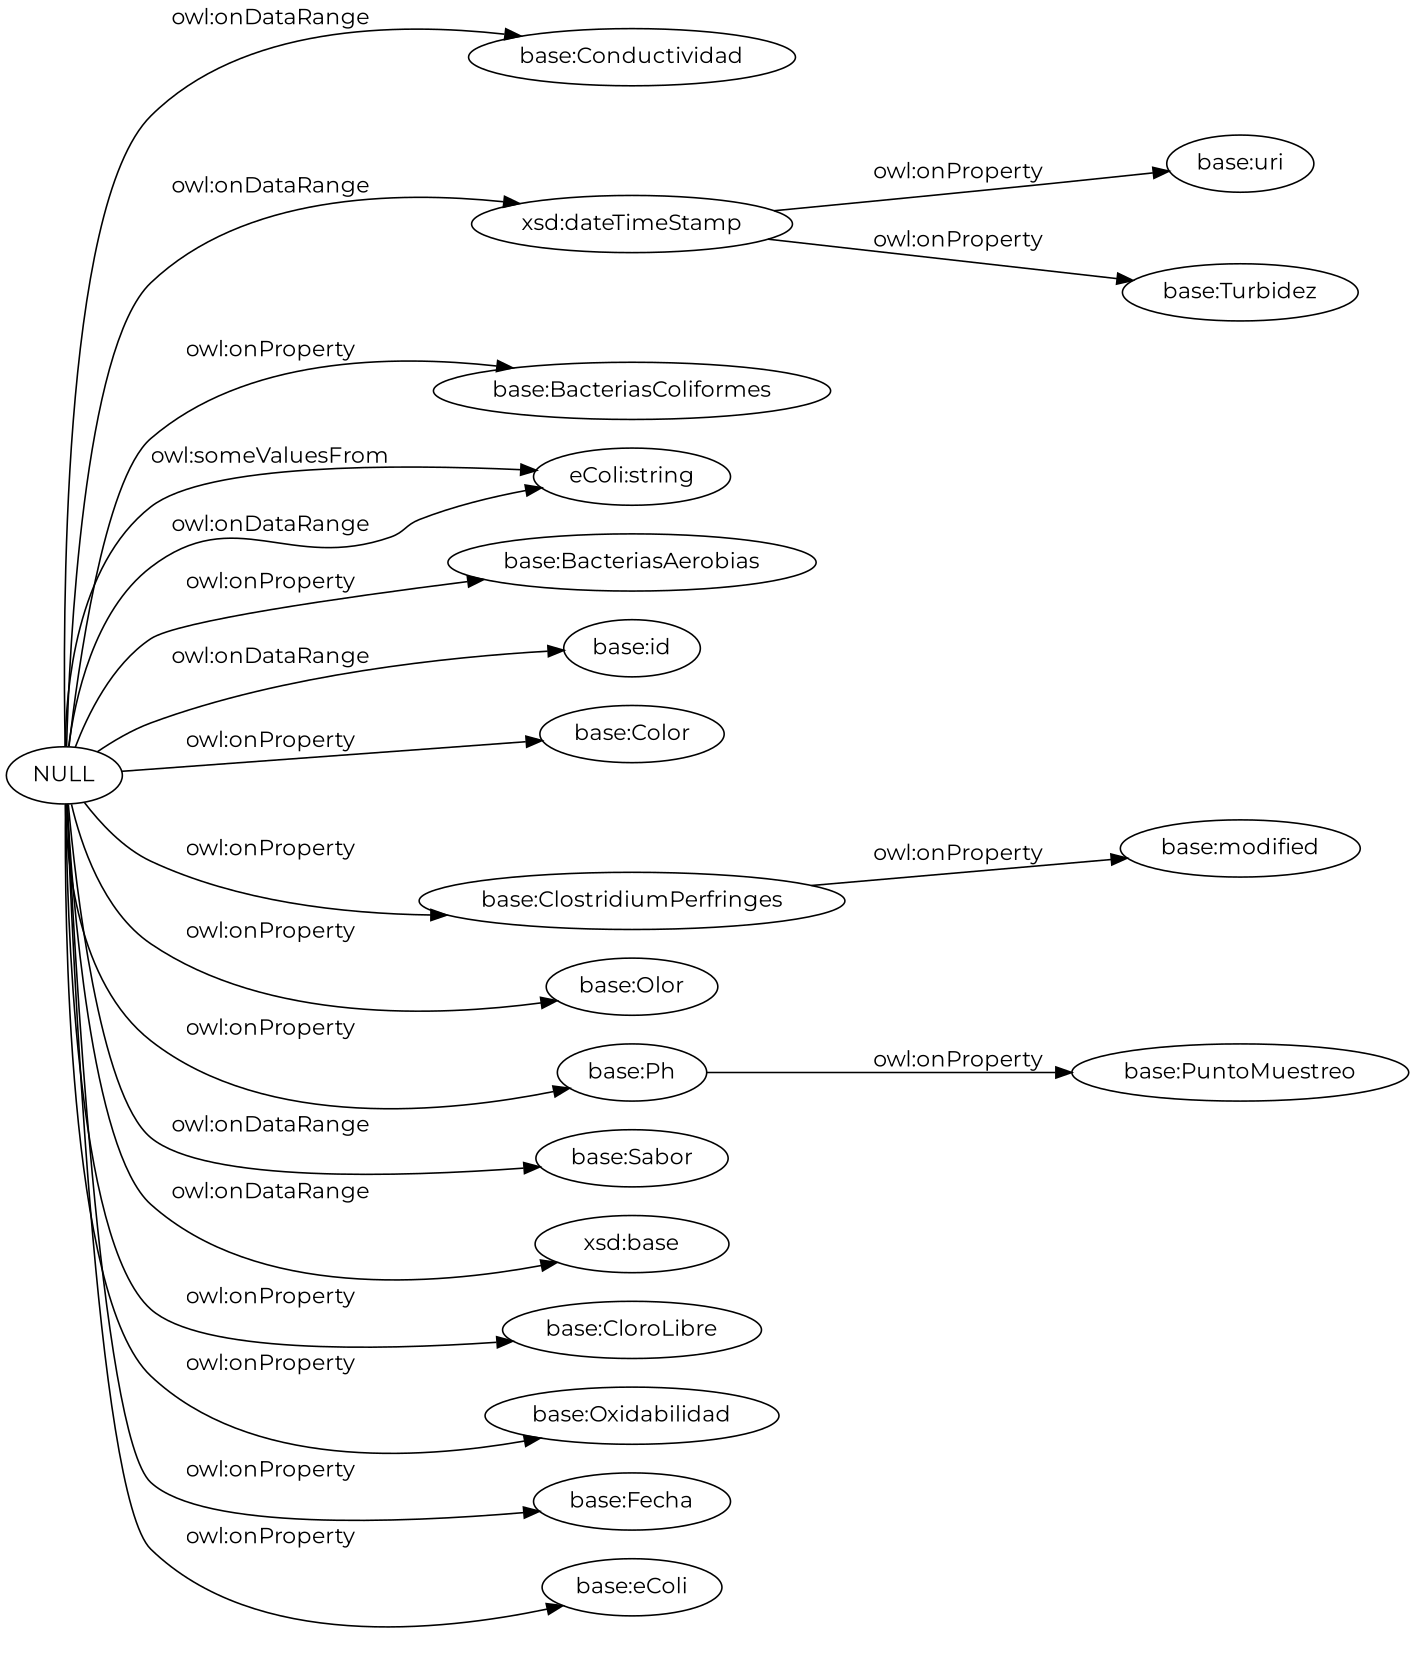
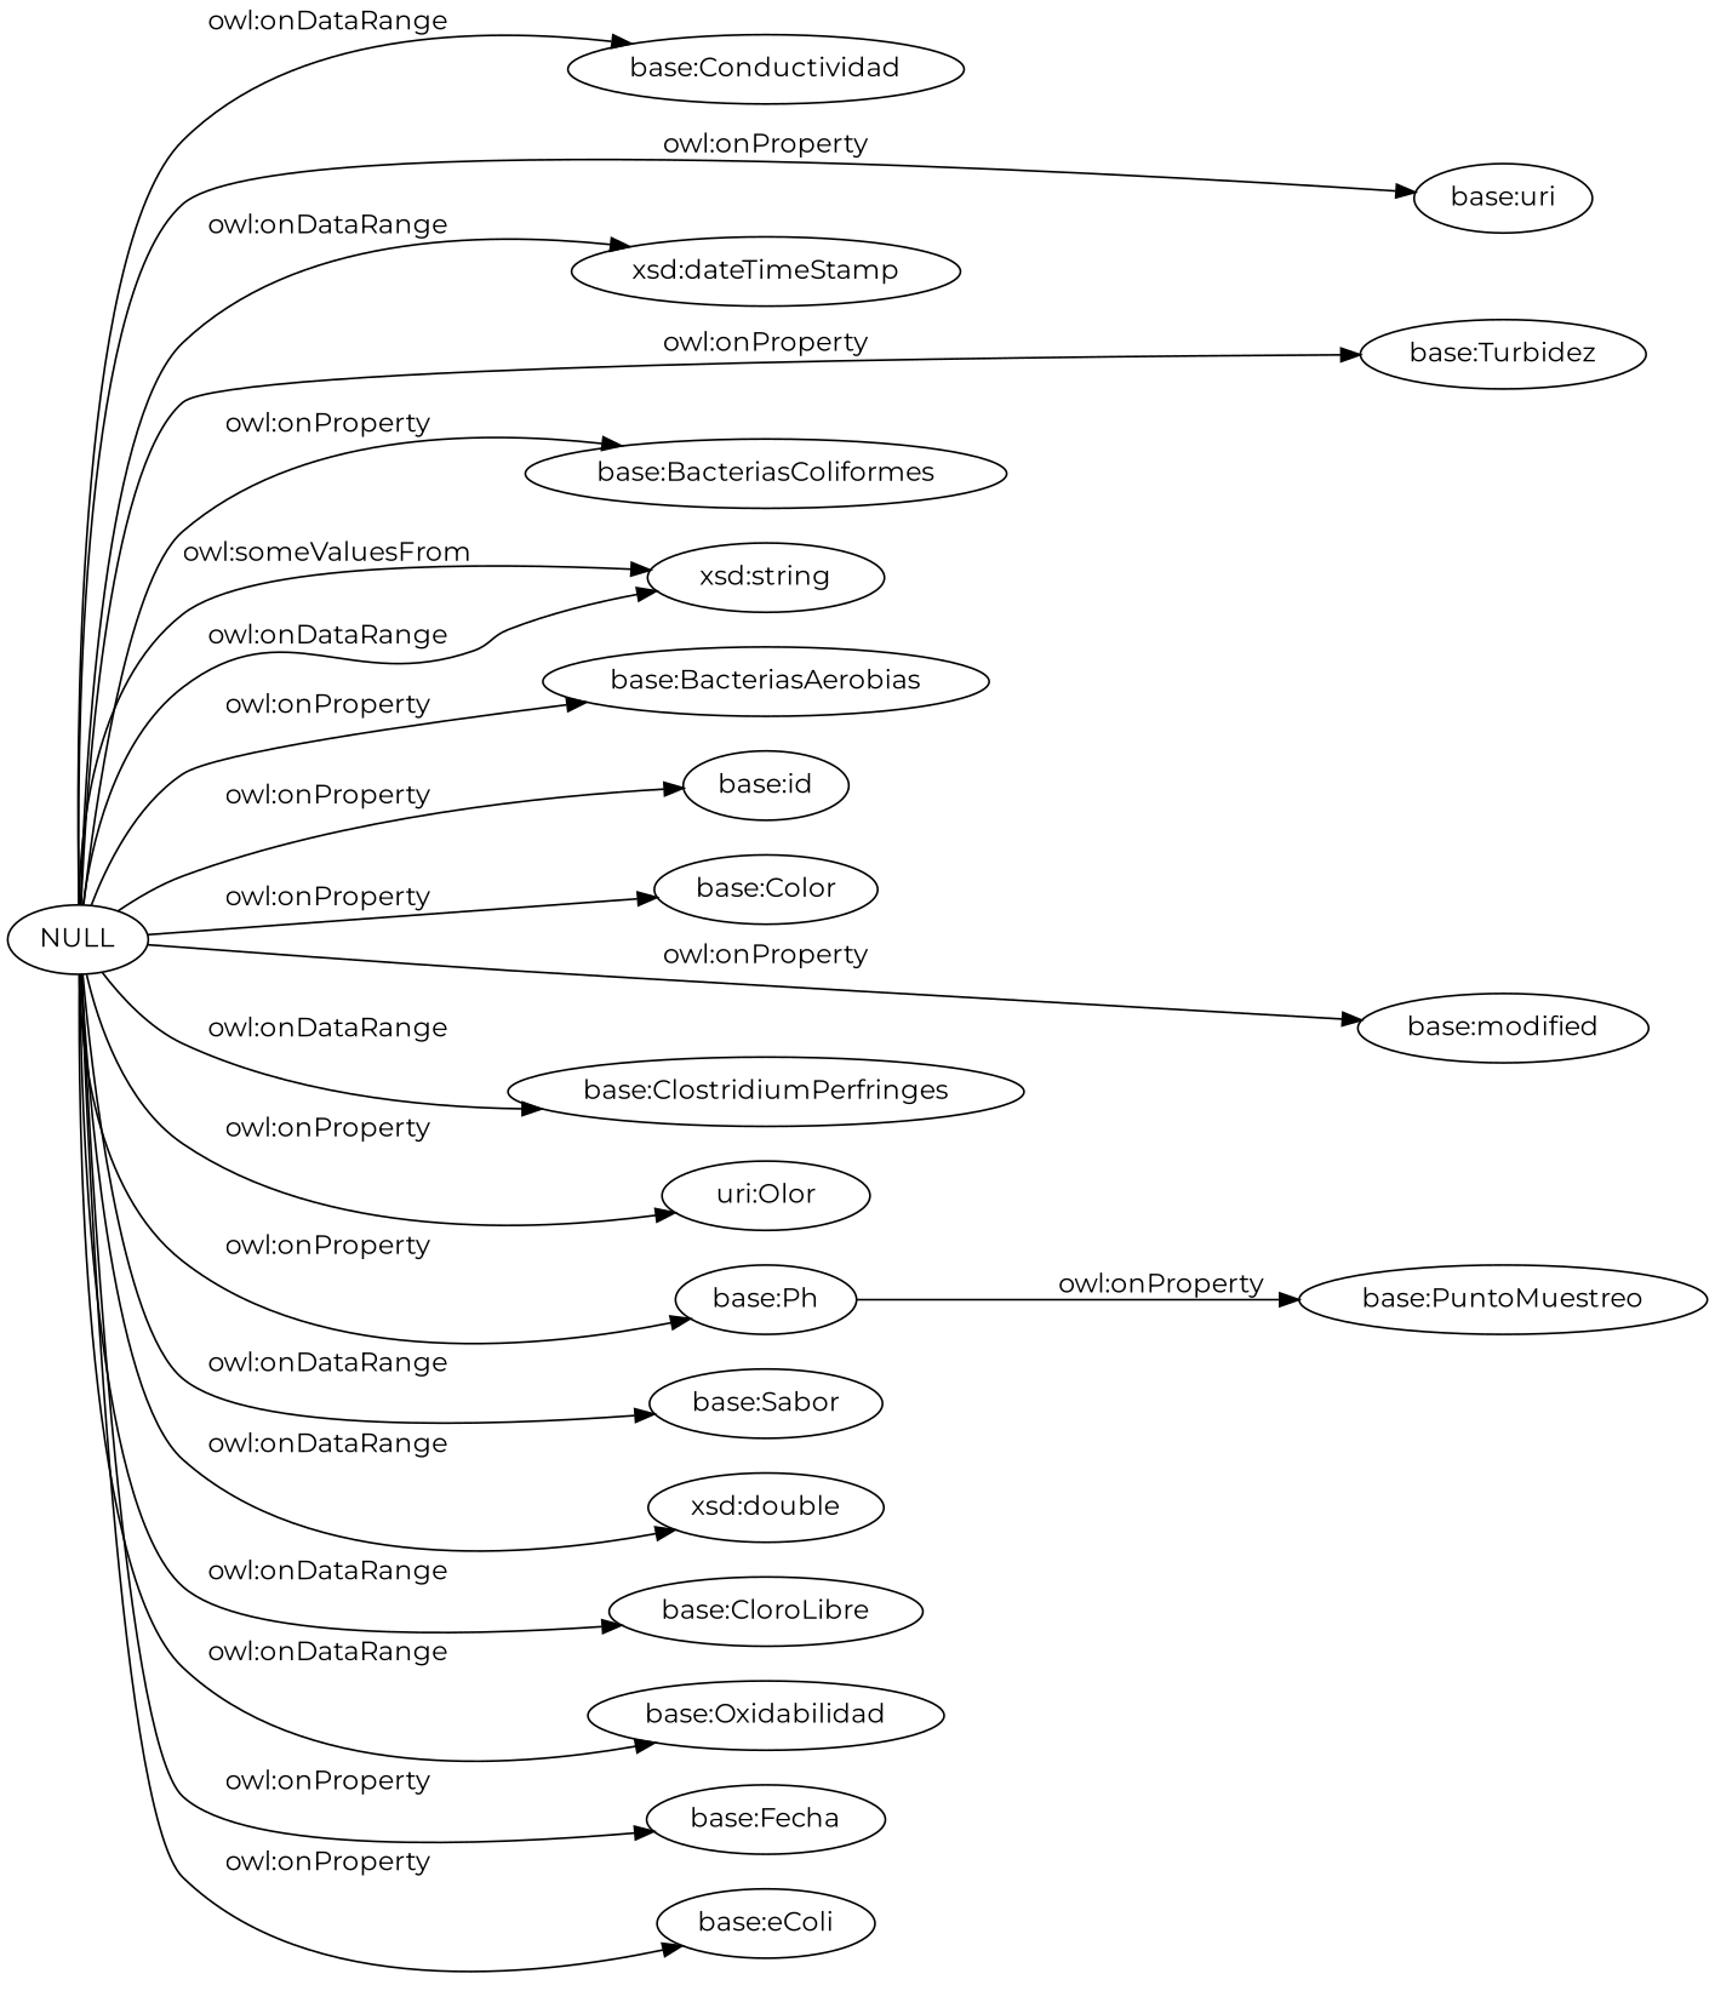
  digraph {
    fontname=Montserrat
    rankdir=LR
    node [fontname=Montserrat]
    edge [fontname=Montserrat]
    NULL
    "base:Conductividad"
    "base:uri"
    "base:BacteriasColiformes"
-   "xsd:string" [label="eColi:string"]
+   "xsd:string"
    "base:BacteriasAerobias"
    "base:id"
    "base:Color"
    "base:ClostridiumPerfringes"
    "xsd:dateTimeStamp"
-   "base:Olor"
+   "base:Olor" [label="uri:Olor"]
    "base:Ph"
    "base:Sabor"
-   "xsd:double" [label="xsd:base"]
+   "xsd:double"
    "base:CloroLibre"
    "base:Turbidez"
    "base:modified"
    "base:Oxidabilidad"
    "base:Fecha"
    "base:eColi"
    "base:PuntoMuestreo"
    NULL -> "base:Conductividad" [label="owl:onDataRange"]
-   "xsd:dateTimeStamp" -> "base:uri" [label="owl:onProperty"]
+   NULL -> "base:uri" [label="owl:onProperty"]
    NULL -> "base:BacteriasColiformes" [label="owl:onProperty"]
    NULL -> "xsd:string" [label="owl:someValuesFrom"]
    NULL -> "xsd:string" [label="owl:onDataRange"]
    NULL -> "base:BacteriasAerobias" [label="owl:onProperty"]
-   NULL -> "base:id" [label="owl:onDataRange"]
+   NULL -> "base:id" [label="owl:onProperty"]
    NULL -> "base:Color" [label="owl:onProperty"]
-   NULL -> "base:ClostridiumPerfringes" [label="owl:onProperty"]
+   NULL -> "base:ClostridiumPerfringes" [label="owl:onDataRange"]
    NULL -> "xsd:dateTimeStamp" [label="owl:onDataRange"]
    NULL -> "base:Olor" [label="owl:onProperty"]
    NULL -> "base:Ph" [label="owl:onProperty"]
    NULL -> "base:Sabor" [label="owl:onDataRange"]
    NULL -> "xsd:double" [label="owl:onDataRange"]
-   NULL -> "base:CloroLibre" [label="owl:onProperty"]
-   "xsd:dateTimeStamp" -> "base:Turbidez" [label="owl:onProperty"]
-   "base:ClostridiumPerfringes" -> "base:modified" [label="owl:onProperty"]
-   NULL -> "base:Oxidabilidad" [label="owl:onProperty"]
+   NULL -> "base:CloroLibre" [label="owl:onDataRange"]
+   NULL -> "base:Turbidez" [label="owl:onProperty"]
+   NULL -> "base:modified" [label="owl:onProperty"]
+   NULL -> "base:Oxidabilidad" [label="owl:onDataRange"]
    NULL -> "base:Fecha" [label="owl:onProperty"]
    NULL -> "base:eColi" [label="owl:onProperty"]
    "base:Ph" -> "base:PuntoMuestreo" [label="owl:onProperty"]
  }
